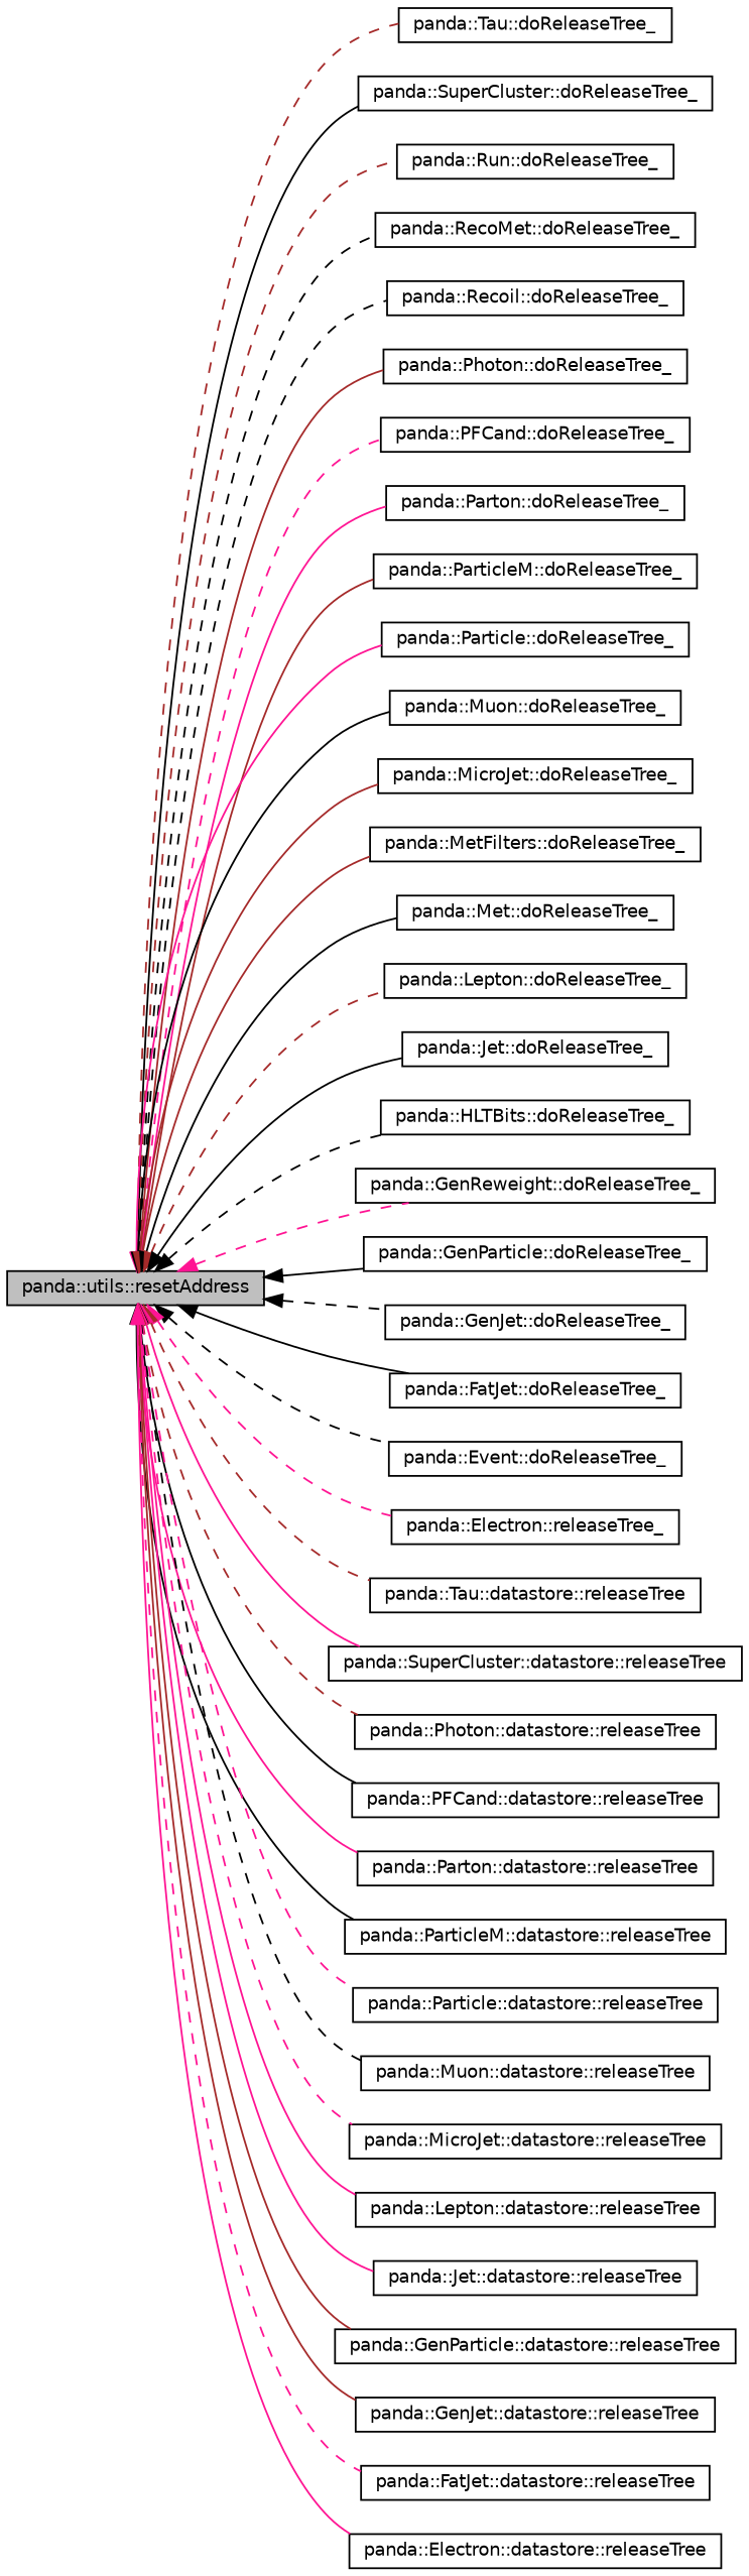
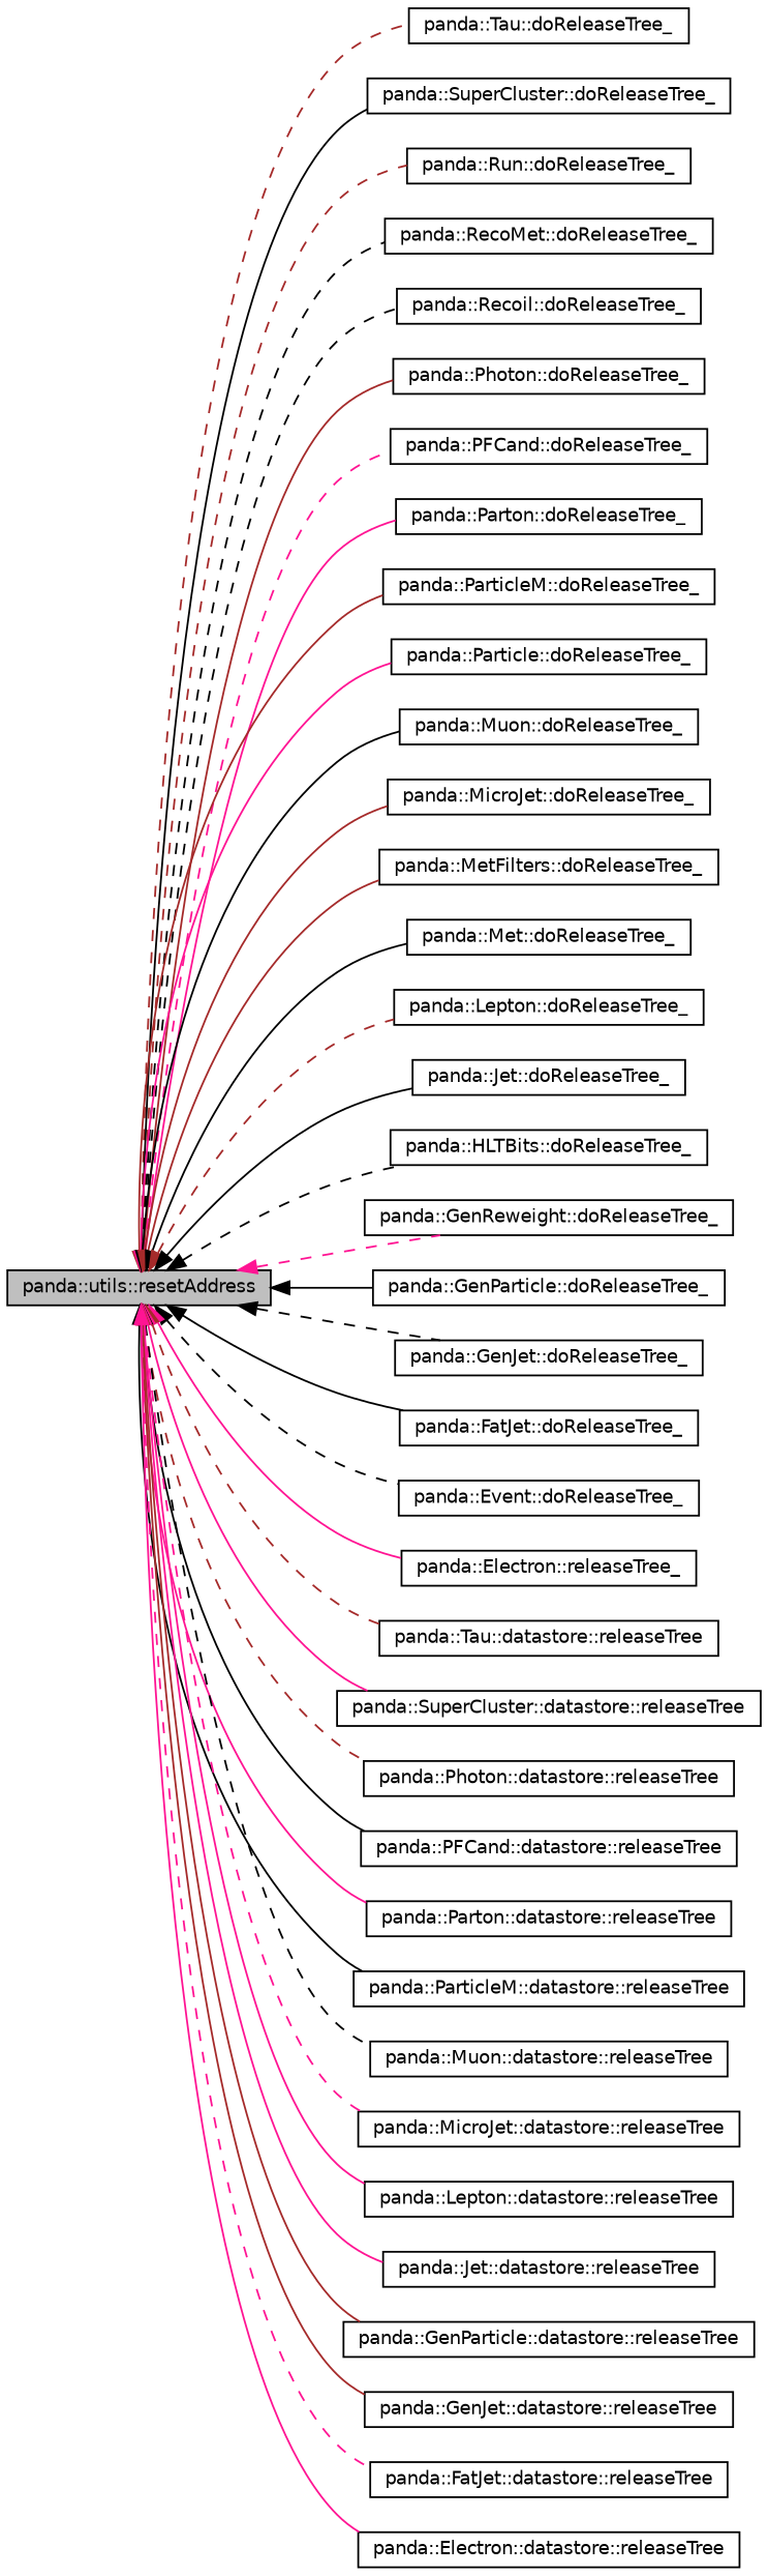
  digraph {
    rankdir=LR
    node [color=black fillcolor=white fontname=Helvetica fontsize=10 shape=record style=filled]
    edge [color=black dir=back fontname=Helvetica fontsize=10 labelfontname=Helvetica labelfontsize=10 style=solid]
    n1 [fillcolor=grey75 fontcolor=black height=0.2 label="panda::utils::resetAddress" width=0.4]
    n2 [height=0.2 label="panda::Tau::doReleaseTree_" width=0.4]
    n3 [height=0.2 label="panda::SuperCluster::doReleaseTree_" width=0.4]
    n4 [height=0.2 label="panda::Run::doReleaseTree_" width=0.4]
    n5 [height=0.2 label="panda::RecoMet::doReleaseTree_" width=0.4]
    n6 [height=0.2 label="panda::Recoil::doReleaseTree_" width=0.4]
    n7 [height=0.2 label="panda::Photon::doReleaseTree_" width=0.4]
    n8 [height=0.2 label="panda::PFCand::doReleaseTree_" width=0.4]
    n9 [height=0.2 label="panda::Parton::doReleaseTree_" width=0.4]
    n10 [height=0.2 label="panda::ParticleM::doReleaseTree_" width=0.4]
    n11 [height=0.2 label="panda::Particle::doReleaseTree_" width=0.4]
    n12 [height=0.2 label="panda::Muon::doReleaseTree_" width=0.4]
    n13 [height=0.2 label="panda::MicroJet::doReleaseTree_" width=0.4]
    n14 [height=0.2 label="panda::MetFilters::doReleaseTree_" width=0.4]
    n15 [height=0.2 label="panda::Met::doReleaseTree_" width=0.4]
    n16 [height=0.2 label="panda::Lepton::doReleaseTree_" width=0.4]
    n17 [height=0.2 label="panda::Jet::doReleaseTree_" width=0.4]
    n18 [height=0.2 label="panda::HLTBits::doReleaseTree_" width=0.4]
    n19 [height=0.2 label="panda::GenReweight::doReleaseTree_" width=0.4]
    n20 [height=0.2 label="panda::GenParticle::doReleaseTree_" width=0.4]
    n21 [height=0.2 label="panda::GenJet::doReleaseTree_" width=0.4]
    n22 [height=0.2 label="panda::FatJet::doReleaseTree_" width=0.4]
    n23 [height=0.2 label="panda::Event::doReleaseTree_" width=0.4]
    n24 [height=0.2 label="panda::Electron::releaseTree_" width=0.4]
    n25 [height=0.2 label="panda::Tau::datastore::releaseTree" width=0.4]
    n26 [height=0.2 label="panda::SuperCluster::datastore::releaseTree" width=0.4]
    n27 [height=0.2 label="panda::Photon::datastore::releaseTree" width=0.4]
    n28 [height=0.2 label="panda::PFCand::datastore::releaseTree" width=0.4]
    n29 [height=0.2 label="panda::Parton::datastore::releaseTree" width=0.4]
    n30 [height=0.2 label="panda::ParticleM::datastore::releaseTree" width=0.4]
-   n31 [height=0.2 label="panda::Particle::datastore::releaseTree" width=0.4]
    n32 [height=0.2 label="panda::Muon::datastore::releaseTree" width=0.4]
    n33 [height=0.2 label="panda::MicroJet::datastore::releaseTree" width=0.4]
    n34 [height=0.2 label="panda::Lepton::datastore::releaseTree" width=0.4]
    n35 [height=0.2 label="panda::Jet::datastore::releaseTree" width=0.4]
    n36 [height=0.2 label="panda::GenParticle::datastore::releaseTree" width=0.4]
    n37 [height=0.2 label="panda::GenJet::datastore::releaseTree" width=0.4]
    n38 [height=0.2 label="panda::FatJet::datastore::releaseTree" width=0.4]
    n39 [height=0.2 label="panda::Electron::datastore::releaseTree" width=0.4]
    n1 -> n2 [color=brown style=dashed]
    n1 -> n3
    n1 -> n4 [color=brown style=dashed]
    n1 -> n5 [style=dashed]
    n1 -> n6 [style=dashed]
    n1 -> n7 [color=brown]
    n1 -> n8 [color=deeppink style=dashed]
    n1 -> n9 [color=deeppink]
    n1 -> n10 [color=brown]
    n1 -> n11 [color=deeppink]
    n1 -> n12
    n1 -> n13 [color=brown]
    n1 -> n14 [color=brown]
    n1 -> n15
    n1 -> n16 [color=brown style=dashed]
    n1 -> n17
    n1 -> n18 [style=dashed]
    n1 -> n19 [color=deeppink style=dashed]
    n1 -> n20
    n1 -> n21 [style=dashed]
    n1 -> n22
    n1 -> n23 [style=dashed]
-   n1 -> n24 [color=deeppink style=dashed]
+   n1 -> n24 [color=deeppink]
    n1 -> n25 [color=brown style=dashed]
    n1 -> n26 [color=deeppink]
    n1 -> n27 [color=brown style=dashed]
    n1 -> n28
    n1 -> n29 [color=deeppink]
    n1 -> n30
-   n1 -> n31 [color=deeppink style=dashed]
    n1 -> n32 [style=dashed]
    n1 -> n33 [color=deeppink style=dashed]
    n1 -> n34 [color=deeppink]
    n1 -> n35 [color=deeppink]
    n1 -> n36 [color=brown]
    n1 -> n37 [color=brown]
    n1 -> n38 [color=deeppink style=dashed]
    n1 -> n39 [color=deeppink]
  }
